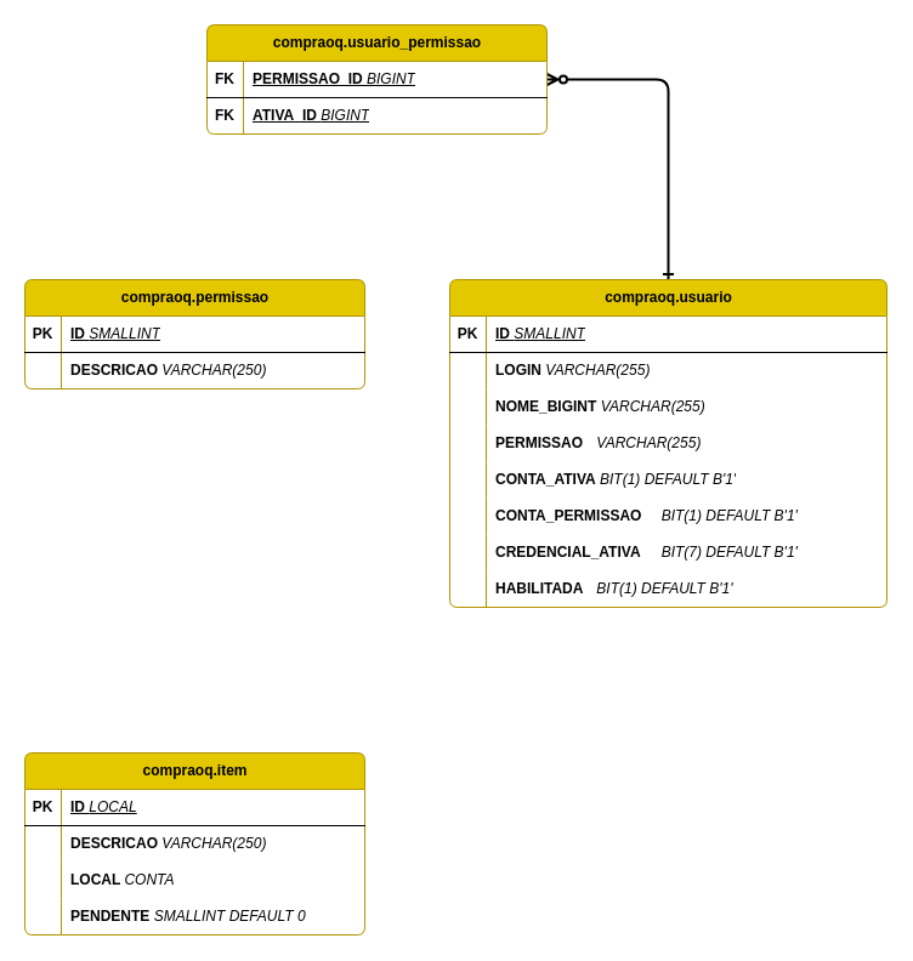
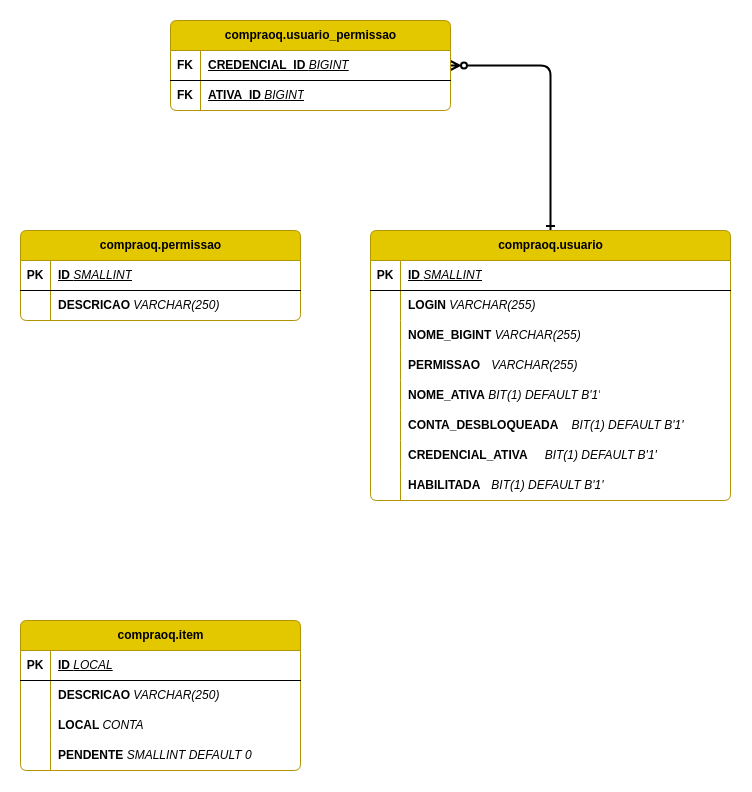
  <mxCell id="0" />
  <mxCell id="1" parent="0" />
  <mxCell id="2" value="&lt;font style=&quot;vertical-align: inherit;&quot;&gt;&lt;font style=&quot;vertical-align: inherit;&quot;&gt;compraoq.item&lt;/font&gt;&lt;/font&gt;" style="shape=table;startSize=30;container=1;collapsible=1;childLayout=tableLayout;fixedRows=1;rowLines=0;fontStyle=1;align=center;resizeLast=1;html=1;fillColor=#e3c800;fontColor=#000000;strokeColor=#B09500;rounded=1;arcSize=7;swimlaneFillColor=default;" vertex="1" parent="1"><mxGeometry x="20" y="620" width="280" height="150" as="geometry" /></mxCell>
  <mxCell id="3" value="" style="shape=tableRow;horizontal=0;startSize=0;swimlaneHead=0;swimlaneBody=0;fillColor=none;collapsible=0;dropTarget=0;points=[[0,0.5],[1,0.5]];portConstraint=eastwest;top=0;left=0;right=0;bottom=1;fontStyle=0" vertex="1" parent="2"><mxGeometry y="30" width="280" height="30" as="geometry" /></mxCell>
  <mxCell id="4" value="PK" style="shape=partialRectangle;connectable=0;fillColor=none;top=0;left=0;bottom=0;right=0;fontStyle=1;overflow=hidden;whiteSpace=wrap;html=1;" vertex="1" parent="3"><mxGeometry width="30" height="30" as="geometry"><mxRectangle width="30" height="30" as="alternateBounds" /></mxGeometry></mxCell>
  <mxCell id="5" value="&lt;font style=&quot;vertical-align: inherit;&quot;&gt;&lt;font style=&quot;vertical-align: inherit;&quot;&gt;ID &lt;i style=&quot;font-weight: normal;&quot;&gt;LOCAL&lt;/i&gt;&lt;/font&gt;&lt;/font&gt;" style="shape=partialRectangle;connectable=0;fillColor=none;top=0;left=0;bottom=0;right=0;align=left;spacingLeft=6;fontStyle=5;overflow=hidden;whiteSpace=wrap;html=1;" vertex="1" parent="3"><mxGeometry x="30" width="250" height="30" as="geometry"><mxRectangle width="250" height="30" as="alternateBounds" /></mxGeometry></mxCell>
  <mxCell id="6" value="" style="shape=tableRow;horizontal=0;startSize=0;swimlaneHead=0;swimlaneBody=0;fillColor=none;collapsible=0;dropTarget=0;points=[[0,0.5],[1,0.5]];portConstraint=eastwest;top=0;left=0;right=0;bottom=0;" vertex="1" parent="2"><mxGeometry y="60" width="280" height="30" as="geometry" /></mxCell>
  <mxCell id="7" value="" style="shape=partialRectangle;connectable=0;fillColor=none;top=0;left=0;bottom=0;right=0;editable=1;overflow=hidden;whiteSpace=wrap;html=1;" vertex="1" parent="6"><mxGeometry width="30" height="30" as="geometry"><mxRectangle width="30" height="30" as="alternateBounds" /></mxGeometry></mxCell>
  <mxCell id="8" value="&lt;b&gt;DESCRICAO&lt;/b&gt; &lt;i&gt;VARCHAR(250)&lt;/i&gt;" style="shape=partialRectangle;connectable=0;fillColor=none;top=0;left=0;bottom=0;right=0;align=left;spacingLeft=6;overflow=hidden;whiteSpace=wrap;html=1;" vertex="1" parent="6"><mxGeometry x="30" width="250" height="30" as="geometry"><mxRectangle width="250" height="30" as="alternateBounds" /></mxGeometry></mxCell>
  <mxCell id="9" value="" style="shape=tableRow;horizontal=0;startSize=0;swimlaneHead=0;swimlaneBody=0;fillColor=none;collapsible=0;dropTarget=0;points=[[0,0.5],[1,0.5]];portConstraint=eastwest;top=0;left=0;right=0;bottom=0;" vertex="1" parent="2"><mxGeometry y="90" width="280" height="30" as="geometry" /></mxCell>
  <mxCell id="10" value="" style="shape=partialRectangle;connectable=0;fillColor=none;top=0;left=0;bottom=0;right=0;editable=1;overflow=hidden;whiteSpace=wrap;html=1;" vertex="1" parent="9"><mxGeometry width="30" height="30" as="geometry"><mxRectangle width="30" height="30" as="alternateBounds" /></mxGeometry></mxCell>
  <mxCell id="11" value="&lt;b&gt;LOCAL &lt;/b&gt;&lt;i&gt;CONTA&lt;/i&gt;" style="shape=partialRectangle;connectable=0;fillColor=none;top=0;left=0;bottom=0;right=0;align=left;spacingLeft=6;overflow=hidden;whiteSpace=wrap;html=1;" vertex="1" parent="9"><mxGeometry x="30" width="250" height="30" as="geometry"><mxRectangle width="250" height="30" as="alternateBounds" /></mxGeometry></mxCell>
  <mxCell id="12" value="" style="shape=tableRow;horizontal=0;startSize=0;swimlaneHead=0;swimlaneBody=0;fillColor=none;collapsible=0;dropTarget=0;points=[[0,0.5],[1,0.5]];portConstraint=eastwest;top=0;left=0;right=0;bottom=0;" vertex="1" parent="2"><mxGeometry y="120" width="280" height="30" as="geometry" /></mxCell>
  <mxCell id="13" value="" style="shape=partialRectangle;connectable=0;fillColor=none;top=0;left=0;bottom=0;right=0;editable=1;overflow=hidden;whiteSpace=wrap;html=1;" vertex="1" parent="12"><mxGeometry width="30" height="30" as="geometry"><mxRectangle width="30" height="30" as="alternateBounds" /></mxGeometry></mxCell>
  <mxCell id="14" value="&lt;b&gt;PENDENTE&lt;/b&gt; &lt;i&gt;SMALLINT DEFAULT 0&lt;/i&gt;" style="shape=partialRectangle;connectable=0;fillColor=none;top=0;left=0;bottom=0;right=0;align=left;spacingLeft=6;overflow=hidden;whiteSpace=wrap;html=1;" vertex="1" parent="12"><mxGeometry x="30" width="250" height="30" as="geometry"><mxRectangle width="250" height="30" as="alternateBounds" /></mxGeometry></mxCell>
  <mxCell id="15" value="&lt;font style=&quot;vertical-align: inherit;&quot;&gt;&lt;font style=&quot;vertical-align: inherit;&quot;&gt;compraoq.permissao&lt;/font&gt;&lt;/font&gt;" style="shape=table;startSize=30;container=1;collapsible=1;childLayout=tableLayout;fixedRows=1;rowLines=0;fontStyle=1;align=center;resizeLast=1;html=1;fillColor=#e3c800;fontColor=#000000;strokeColor=#B09500;rounded=1;arcSize=7;swimlaneFillColor=default;" vertex="1" parent="1"><mxGeometry x="20" y="230" width="280" height="90" as="geometry" /></mxCell>
  <mxCell id="16" value="" style="shape=tableRow;horizontal=0;startSize=0;swimlaneHead=0;swimlaneBody=0;fillColor=none;collapsible=0;dropTarget=0;points=[[0,0.5],[1,0.5]];portConstraint=eastwest;top=0;left=0;right=0;bottom=1;fontStyle=0" vertex="1" parent="15"><mxGeometry y="30" width="280" height="30" as="geometry" /></mxCell>
  <mxCell id="17" value="PK" style="shape=partialRectangle;connectable=0;fillColor=none;top=0;left=0;bottom=0;right=0;fontStyle=1;overflow=hidden;whiteSpace=wrap;html=1;" vertex="1" parent="16"><mxGeometry width="30" height="30" as="geometry"><mxRectangle width="30" height="30" as="alternateBounds" /></mxGeometry></mxCell>
  <mxCell id="18" value="&lt;font style=&quot;vertical-align: inherit;&quot;&gt;&lt;font style=&quot;vertical-align: inherit;&quot;&gt;ID &lt;i style=&quot;font-weight: normal;&quot;&gt;SMALLINT&lt;/i&gt;&lt;/font&gt;&lt;/font&gt;" style="shape=partialRectangle;connectable=0;fillColor=none;top=0;left=0;bottom=0;right=0;align=left;spacingLeft=6;fontStyle=5;overflow=hidden;whiteSpace=wrap;html=1;" vertex="1" parent="16"><mxGeometry x="30" width="250" height="30" as="geometry"><mxRectangle width="250" height="30" as="alternateBounds" /></mxGeometry></mxCell>
  <mxCell id="19" value="" style="shape=tableRow;horizontal=0;startSize=0;swimlaneHead=0;swimlaneBody=0;fillColor=none;collapsible=0;dropTarget=0;points=[[0,0.5],[1,0.5]];portConstraint=eastwest;top=0;left=0;right=0;bottom=0;" vertex="1" parent="15"><mxGeometry y="60" width="280" height="30" as="geometry" /></mxCell>
  <mxCell id="20" value="" style="shape=partialRectangle;connectable=0;fillColor=none;top=0;left=0;bottom=0;right=0;editable=1;overflow=hidden;whiteSpace=wrap;html=1;" vertex="1" parent="19"><mxGeometry width="30" height="30" as="geometry"><mxRectangle width="30" height="30" as="alternateBounds" /></mxGeometry></mxCell>
  <mxCell id="21" value="&lt;b&gt;DESCRICAO&lt;/b&gt; &lt;i&gt;VARCHAR(250)&lt;/i&gt;" style="shape=partialRectangle;connectable=0;fillColor=none;top=0;left=0;bottom=0;right=0;align=left;spacingLeft=6;overflow=hidden;whiteSpace=wrap;html=1;" vertex="1" parent="19"><mxGeometry x="30" width="250" height="30" as="geometry"><mxRectangle width="250" height="30" as="alternateBounds" /></mxGeometry></mxCell>
  <mxCell id="22" style="edgeStyle=orthogonalEdgeStyle;rounded=1;orthogonalLoop=1;jettySize=auto;html=1;entryX=1;entryY=0.5;entryDx=0;entryDy=0;strokeWidth=2;curved=0;endArrow=ERzeroToMany;endFill=0;startArrow=ERone;startFill=0;" edge="1" parent="1" source="23" target="49"><mxGeometry relative="1" as="geometry" /></mxCell>
  <mxCell id="23" value="&lt;font style=&quot;vertical-align: inherit;&quot;&gt;&lt;font style=&quot;vertical-align: inherit;&quot;&gt;compraoq.usuario&lt;/font&gt;&lt;/font&gt;" style="shape=table;startSize=30;container=1;collapsible=1;childLayout=tableLayout;fixedRows=1;rowLines=0;fontStyle=1;align=center;resizeLast=1;html=1;fillColor=#e3c800;fontColor=#000000;strokeColor=#B09500;rounded=1;arcSize=7;swimlaneFillColor=default;" vertex="1" parent="1"><mxGeometry x="370" y="230" width="360" height="270" as="geometry" /></mxCell>
  <mxCell id="24" value="" style="shape=tableRow;horizontal=0;startSize=0;swimlaneHead=0;swimlaneBody=0;fillColor=none;collapsible=0;dropTarget=0;points=[[0,0.5],[1,0.5]];portConstraint=eastwest;top=0;left=0;right=0;bottom=1;fontStyle=0" vertex="1" parent="23"><mxGeometry y="30" width="360" height="30" as="geometry" /></mxCell>
  <mxCell id="25" value="PK" style="shape=partialRectangle;connectable=0;fillColor=none;top=0;left=0;bottom=0;right=0;fontStyle=1;overflow=hidden;whiteSpace=wrap;html=1;" vertex="1" parent="24"><mxGeometry width="30" height="30" as="geometry"><mxRectangle width="30" height="30" as="alternateBounds" /></mxGeometry></mxCell>
  <mxCell id="26" value="&lt;font style=&quot;vertical-align: inherit;&quot;&gt;&lt;font style=&quot;vertical-align: inherit;&quot;&gt;ID &lt;i style=&quot;font-weight: normal;&quot;&gt;SMALLINT&lt;/i&gt;&lt;/font&gt;&lt;/font&gt;" style="shape=partialRectangle;connectable=0;fillColor=none;top=0;left=0;bottom=0;right=0;align=left;spacingLeft=6;fontStyle=5;overflow=hidden;whiteSpace=wrap;html=1;" vertex="1" parent="24"><mxGeometry x="30" width="330" height="30" as="geometry"><mxRectangle width="330" height="30" as="alternateBounds" /></mxGeometry></mxCell>
  <mxCell id="27" value="" style="shape=tableRow;horizontal=0;startSize=0;swimlaneHead=0;swimlaneBody=0;fillColor=none;collapsible=0;dropTarget=0;points=[[0,0.5],[1,0.5]];portConstraint=eastwest;top=0;left=0;right=0;bottom=0;" vertex="1" parent="23"><mxGeometry y="60" width="360" height="30" as="geometry" /></mxCell>
  <mxCell id="28" value="" style="shape=partialRectangle;connectable=0;fillColor=none;top=0;left=0;bottom=0;right=0;editable=1;overflow=hidden;whiteSpace=wrap;html=1;" vertex="1" parent="27"><mxGeometry width="30" height="30" as="geometry"><mxRectangle width="30" height="30" as="alternateBounds" /></mxGeometry></mxCell>
  <mxCell id="29" value="&lt;b&gt;LOGIN&amp;nbsp;&lt;/b&gt;&lt;i&gt;VARCHAR(255)&lt;/i&gt;" style="shape=partialRectangle;connectable=0;fillColor=none;top=0;left=0;bottom=0;right=0;align=left;spacingLeft=6;overflow=hidden;whiteSpace=wrap;html=1;" vertex="1" parent="27"><mxGeometry x="30" width="330" height="30" as="geometry"><mxRectangle width="330" height="30" as="alternateBounds" /></mxGeometry></mxCell>
  <mxCell id="30" value="" style="shape=tableRow;horizontal=0;startSize=0;swimlaneHead=0;swimlaneBody=0;fillColor=none;collapsible=0;dropTarget=0;points=[[0,0.5],[1,0.5]];portConstraint=eastwest;top=0;left=0;right=0;bottom=0;" vertex="1" parent="23"><mxGeometry y="90" width="360" height="30" as="geometry" /></mxCell>
  <mxCell id="31" value="" style="shape=partialRectangle;connectable=0;fillColor=none;top=0;left=0;bottom=0;right=0;editable=1;overflow=hidden;whiteSpace=wrap;html=1;" vertex="1" parent="30"><mxGeometry width="30" height="30" as="geometry"><mxRectangle width="30" height="30" as="alternateBounds" /></mxGeometry></mxCell>
  <mxCell id="32" value="&lt;b&gt;NOME_BIGINT&amp;nbsp;&lt;/b&gt;&lt;i&gt;VARCHAR(255)&lt;/i&gt;" style="shape=partialRectangle;connectable=0;fillColor=none;top=0;left=0;bottom=0;right=0;align=left;spacingLeft=6;overflow=hidden;whiteSpace=wrap;html=1;" vertex="1" parent="30"><mxGeometry x="30" width="330" height="30" as="geometry"><mxRectangle width="330" height="30" as="alternateBounds" /></mxGeometry></mxCell>
  <mxCell id="33" value="" style="shape=tableRow;horizontal=0;startSize=0;swimlaneHead=0;swimlaneBody=0;fillColor=none;collapsible=0;dropTarget=0;points=[[0,0.5],[1,0.5]];portConstraint=eastwest;top=0;left=0;right=0;bottom=0;" vertex="1" parent="23"><mxGeometry y="120" width="360" height="30" as="geometry" /></mxCell>
  <mxCell id="34" value="" style="shape=partialRectangle;connectable=0;fillColor=none;top=0;left=0;bottom=0;right=0;editable=1;overflow=hidden;whiteSpace=wrap;html=1;" vertex="1" parent="33"><mxGeometry width="30" height="30" as="geometry"><mxRectangle width="30" height="30" as="alternateBounds" /></mxGeometry></mxCell>
  <mxCell id="35" value="&lt;b&gt;PERMISSAO&lt;span style=&quot;white-space: pre;&quot;&gt;&#09;&lt;/span&gt;&amp;nbsp;&lt;/b&gt;&lt;i&gt;VARCHAR(255)&lt;/i&gt;" style="shape=partialRectangle;connectable=0;fillColor=none;top=0;left=0;bottom=0;right=0;align=left;spacingLeft=6;overflow=hidden;whiteSpace=wrap;html=1;" vertex="1" parent="33"><mxGeometry x="30" width="330" height="30" as="geometry"><mxRectangle width="330" height="30" as="alternateBounds" /></mxGeometry></mxCell>
  <mxCell id="36" value="" style="shape=tableRow;horizontal=0;startSize=0;swimlaneHead=0;swimlaneBody=0;fillColor=none;collapsible=0;dropTarget=0;points=[[0,0.5],[1,0.5]];portConstraint=eastwest;top=0;left=0;right=0;bottom=0;" vertex="1" parent="23"><mxGeometry y="150" width="360" height="30" as="geometry" /></mxCell>
  <mxCell id="37" value="" style="shape=partialRectangle;connectable=0;fillColor=none;top=0;left=0;bottom=0;right=0;editable=1;overflow=hidden;whiteSpace=wrap;html=1;" vertex="1" parent="36"><mxGeometry width="30" height="30" as="geometry"><mxRectangle width="30" height="30" as="alternateBounds" /></mxGeometry></mxCell>
- <mxCell id="38" value="&lt;b&gt;CONTA_ATIVA&amp;nbsp;&lt;/b&gt;&lt;i&gt;BIT(1) DEFAULT B'1'&lt;/i&gt;" style="shape=partialRectangle;connectable=0;fillColor=none;top=0;left=0;bottom=0;right=0;align=left;spacingLeft=6;overflow=hidden;whiteSpace=wrap;html=1;" vertex="1" parent="36"><mxGeometry x="30" width="330" height="30" as="geometry"><mxRectangle width="330" height="30" as="alternateBounds" /></mxGeometry></mxCell>
+ <mxCell id="38" value="&lt;b&gt;NOME_ATIVA&amp;nbsp;&lt;/b&gt;&lt;i&gt;BIT(1) DEFAULT B'1'&lt;/i&gt;" style="shape=partialRectangle;connectable=0;fillColor=none;top=0;left=0;bottom=0;right=0;align=left;spacingLeft=6;overflow=hidden;whiteSpace=wrap;html=1;" vertex="1" parent="36"><mxGeometry x="30" width="330" height="30" as="geometry"><mxRectangle width="330" height="30" as="alternateBounds" /></mxGeometry></mxCell>
  <mxCell id="39" value="" style="shape=tableRow;horizontal=0;startSize=0;swimlaneHead=0;swimlaneBody=0;fillColor=none;collapsible=0;dropTarget=0;points=[[0,0.5],[1,0.5]];portConstraint=eastwest;top=0;left=0;right=0;bottom=0;" vertex="1" parent="23"><mxGeometry y="180" width="360" height="30" as="geometry" /></mxCell>
  <mxCell id="40" value="" style="shape=partialRectangle;connectable=0;fillColor=none;top=0;left=0;bottom=0;right=0;editable=1;overflow=hidden;whiteSpace=wrap;html=1;" vertex="1" parent="39"><mxGeometry width="30" height="30" as="geometry"><mxRectangle width="30" height="30" as="alternateBounds" /></mxGeometry></mxCell>
- <mxCell id="41" value="&lt;b&gt;CONTA_PERMISSAO&lt;span style=&quot;white-space: pre;&quot;&gt;&#09;&lt;/span&gt;&amp;nbsp;&lt;/b&gt;&lt;i&gt;BIT(1) DEFAULT B'1'&lt;/i&gt;" style="shape=partialRectangle;connectable=0;fillColor=none;top=0;left=0;bottom=0;right=0;align=left;spacingLeft=6;overflow=hidden;whiteSpace=wrap;html=1;" vertex="1" parent="39"><mxGeometry x="30" width="330" height="30" as="geometry"><mxRectangle width="330" height="30" as="alternateBounds" /></mxGeometry></mxCell>
+ <mxCell id="41" value="&lt;b&gt;CONTA_DESBLOQUEADA&lt;span style=&quot;white-space: pre;&quot;&gt;&#09;&lt;/span&gt;&amp;nbsp;&lt;/b&gt;&lt;i&gt;BIT(1) DEFAULT B'1'&lt;/i&gt;" style="shape=partialRectangle;connectable=0;fillColor=none;top=0;left=0;bottom=0;right=0;align=left;spacingLeft=6;overflow=hidden;whiteSpace=wrap;html=1;" vertex="1" parent="39"><mxGeometry x="30" width="330" height="30" as="geometry"><mxRectangle width="330" height="30" as="alternateBounds" /></mxGeometry></mxCell>
  <mxCell id="42" value="" style="shape=tableRow;horizontal=0;startSize=0;swimlaneHead=0;swimlaneBody=0;fillColor=none;collapsible=0;dropTarget=0;points=[[0,0.5],[1,0.5]];portConstraint=eastwest;top=0;left=0;right=0;bottom=0;" vertex="1" parent="23"><mxGeometry y="210" width="360" height="30" as="geometry" /></mxCell>
  <mxCell id="43" value="" style="shape=partialRectangle;connectable=0;fillColor=none;top=0;left=0;bottom=0;right=0;editable=1;overflow=hidden;whiteSpace=wrap;html=1;" vertex="1" parent="42"><mxGeometry width="30" height="30" as="geometry"><mxRectangle width="30" height="30" as="alternateBounds" /></mxGeometry></mxCell>
- <mxCell id="44" value="&lt;b&gt;CREDENCIAL_ATIVA&lt;span style=&quot;white-space: pre;&quot;&gt;&#09;&lt;/span&gt;&amp;nbsp;&lt;/b&gt;&lt;i&gt;BIT(7) DEFAULT B'1'&lt;/i&gt;" style="shape=partialRectangle;connectable=0;fillColor=none;top=0;left=0;bottom=0;right=0;align=left;spacingLeft=6;overflow=hidden;whiteSpace=wrap;html=1;" vertex="1" parent="42"><mxGeometry x="30" width="330" height="30" as="geometry"><mxRectangle width="330" height="30" as="alternateBounds" /></mxGeometry></mxCell>
+ <mxCell id="44" value="&lt;b&gt;CREDENCIAL_ATIVA&lt;span style=&quot;white-space: pre;&quot;&gt;&#09;&lt;/span&gt;&amp;nbsp;&lt;/b&gt;&lt;i&gt;BIT(1) DEFAULT B'1'&lt;/i&gt;" style="shape=partialRectangle;connectable=0;fillColor=none;top=0;left=0;bottom=0;right=0;align=left;spacingLeft=6;overflow=hidden;whiteSpace=wrap;html=1;" vertex="1" parent="42"><mxGeometry x="30" width="330" height="30" as="geometry"><mxRectangle width="330" height="30" as="alternateBounds" /></mxGeometry></mxCell>
  <mxCell id="45" value="" style="shape=tableRow;horizontal=0;startSize=0;swimlaneHead=0;swimlaneBody=0;fillColor=none;collapsible=0;dropTarget=0;points=[[0,0.5],[1,0.5]];portConstraint=eastwest;top=0;left=0;right=0;bottom=0;" vertex="1" parent="23"><mxGeometry y="240" width="360" height="30" as="geometry" /></mxCell>
  <mxCell id="46" value="" style="shape=partialRectangle;connectable=0;fillColor=none;top=0;left=0;bottom=0;right=0;editable=1;overflow=hidden;whiteSpace=wrap;html=1;" vertex="1" parent="45"><mxGeometry width="30" height="30" as="geometry"><mxRectangle width="30" height="30" as="alternateBounds" /></mxGeometry></mxCell>
  <mxCell id="47" value="&lt;b&gt;HABILITADA&lt;span style=&quot;white-space: pre;&quot;&gt;&#09;&lt;/span&gt;&amp;nbsp;&lt;/b&gt;&lt;i&gt;BIT(1) DEFAULT B'1'&lt;/i&gt;" style="shape=partialRectangle;connectable=0;fillColor=none;top=0;left=0;bottom=0;right=0;align=left;spacingLeft=6;overflow=hidden;whiteSpace=wrap;html=1;" vertex="1" parent="45"><mxGeometry x="30" width="330" height="30" as="geometry"><mxRectangle width="330" height="30" as="alternateBounds" /></mxGeometry></mxCell>
  <mxCell id="48" value="&lt;font style=&quot;vertical-align: inherit;&quot;&gt;&lt;font style=&quot;vertical-align: inherit;&quot;&gt;compraoq.usuario_permissao&lt;/font&gt;&lt;/font&gt;" style="shape=table;startSize=30;container=1;collapsible=1;childLayout=tableLayout;fixedRows=1;rowLines=0;fontStyle=1;align=center;resizeLast=1;html=1;fillColor=#e3c800;fontColor=#000000;strokeColor=#B09500;rounded=1;arcSize=7;swimlaneFillColor=default;" vertex="1" parent="1"><mxGeometry x="170" y="20" width="280" height="90" as="geometry" /></mxCell>
  <mxCell id="49" value="" style="shape=tableRow;horizontal=0;startSize=0;swimlaneHead=0;swimlaneBody=0;fillColor=none;collapsible=0;dropTarget=0;points=[[0,0.5],[1,0.5]];portConstraint=eastwest;top=0;left=0;right=0;bottom=1;fontStyle=0" vertex="1" parent="48"><mxGeometry y="30" width="280" height="30" as="geometry" /></mxCell>
  <mxCell id="50" value="FK" style="shape=partialRectangle;connectable=0;fillColor=none;top=0;left=0;bottom=0;right=0;fontStyle=1;overflow=hidden;whiteSpace=wrap;html=1;" vertex="1" parent="49"><mxGeometry width="30" height="30" as="geometry"><mxRectangle width="30" height="30" as="alternateBounds" /></mxGeometry></mxCell>
- <mxCell id="51" value="PERMISSAO_ID &lt;span style=&quot;font-weight: 400;&quot;&gt;&lt;i&gt;BIGINT&lt;/i&gt;&lt;/span&gt;" style="shape=partialRectangle;connectable=0;fillColor=none;top=0;left=0;bottom=0;right=0;align=left;spacingLeft=6;fontStyle=5;overflow=hidden;whiteSpace=wrap;html=1;" vertex="1" parent="49"><mxGeometry x="30" width="250" height="30" as="geometry"><mxRectangle width="250" height="30" as="alternateBounds" /></mxGeometry></mxCell>
+ <mxCell id="51" value="CREDENCIAL_ID &lt;span style=&quot;font-weight: 400;&quot;&gt;&lt;i&gt;BIGINT&lt;/i&gt;&lt;/span&gt;" style="shape=partialRectangle;connectable=0;fillColor=none;top=0;left=0;bottom=0;right=0;align=left;spacingLeft=6;fontStyle=5;overflow=hidden;whiteSpace=wrap;html=1;" vertex="1" parent="49"><mxGeometry x="30" width="250" height="30" as="geometry"><mxRectangle width="250" height="30" as="alternateBounds" /></mxGeometry></mxCell>
  <mxCell id="52" value="" style="shape=tableRow;horizontal=0;startSize=0;swimlaneHead=0;swimlaneBody=0;fillColor=none;collapsible=0;dropTarget=0;points=[[0,0.5],[1,0.5]];portConstraint=eastwest;top=0;left=0;right=0;bottom=0;" vertex="1" parent="48"><mxGeometry y="60" width="280" height="30" as="geometry" /></mxCell>
  <mxCell id="53" value="&lt;b&gt;FK&lt;/b&gt;" style="shape=partialRectangle;connectable=0;fillColor=none;top=0;left=0;bottom=0;right=0;editable=1;overflow=hidden;whiteSpace=wrap;html=1;" vertex="1" parent="52"><mxGeometry width="30" height="30" as="geometry"><mxRectangle width="30" height="30" as="alternateBounds" /></mxGeometry></mxCell>
  <mxCell id="54" value="&lt;u style=&quot;&quot;&gt;&lt;b&gt;ATIVA_ID &lt;/b&gt;&lt;i&gt;BIGINT&lt;/i&gt;&lt;/u&gt;" style="shape=partialRectangle;connectable=0;fillColor=none;top=0;left=0;bottom=0;right=0;align=left;spacingLeft=6;overflow=hidden;whiteSpace=wrap;html=1;" vertex="1" parent="52"><mxGeometry x="30" width="250" height="30" as="geometry"><mxRectangle width="250" height="30" as="alternateBounds" /></mxGeometry></mxCell>
